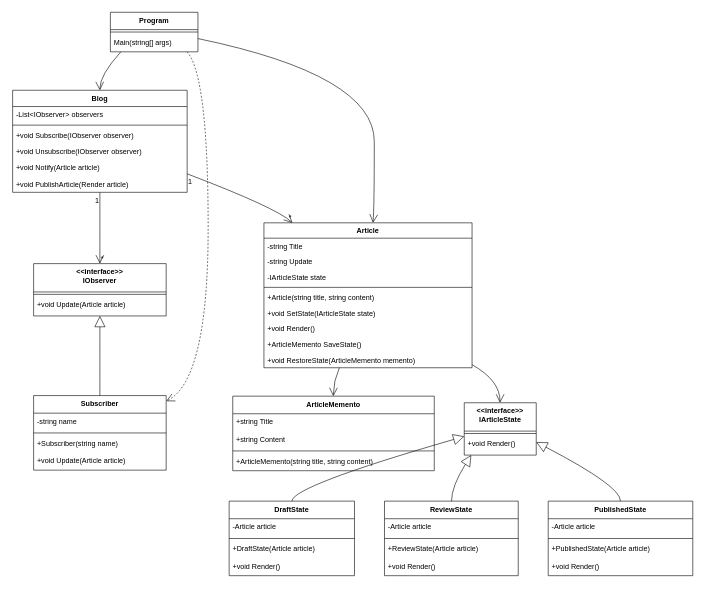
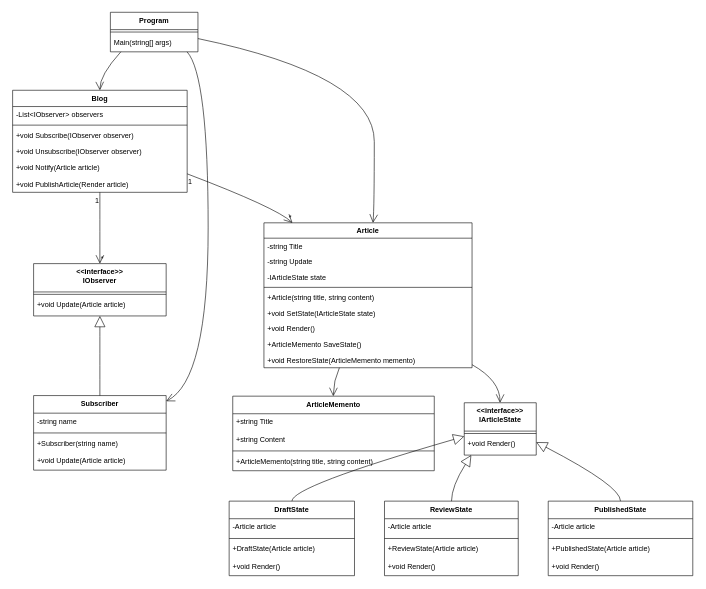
  <mxCell id="0" />
  <mxCell id="1" parent="0" />
  <mxCell id="2" value="Blog" style="swimlane;fontStyle=1;align=center;verticalAlign=top;childLayout=stackLayout;horizontal=1;startSize=27.128;horizontalStack=0;resizeParent=1;resizeParentMax=0;resizeLast=0;collapsible=0;marginBottom=0;" vertex="1" parent="1"><mxGeometry x="20" y="150" width="291" height="170.128" as="geometry" /></mxCell>
  <mxCell id="3" value="-List&lt;IObserver&gt; observers" style="text;strokeColor=none;fillColor=none;align=left;verticalAlign=top;spacingLeft=4;spacingRight=4;overflow=hidden;rotatable=0;points=[[0,0.5],[1,0.5]];portConstraint=eastwest;" vertex="1" parent="2"><mxGeometry y="27.128" width="291" height="27" as="geometry" /></mxCell>
  <mxCell id="4" style="line;strokeWidth=1;fillColor=none;align=left;verticalAlign=middle;spacingTop=-1;spacingLeft=3;spacingRight=3;rotatable=0;labelPosition=right;points=[];portConstraint=eastwest;strokeColor=inherit;" vertex="1" parent="2"><mxGeometry y="54.128" width="291" height="8" as="geometry" /></mxCell>
  <mxCell id="5" value="+void Subscribe(IObserver observer)" style="text;strokeColor=none;fillColor=none;align=left;verticalAlign=top;spacingLeft=4;spacingRight=4;overflow=hidden;rotatable=0;points=[[0,0.5],[1,0.5]];portConstraint=eastwest;" vertex="1" parent="2"><mxGeometry y="62.128" width="291" height="27" as="geometry" /></mxCell>
  <mxCell id="6" value="+void Unsubscribe(IObserver observer)" style="text;strokeColor=none;fillColor=none;align=left;verticalAlign=top;spacingLeft=4;spacingRight=4;overflow=hidden;rotatable=0;points=[[0,0.5],[1,0.5]];portConstraint=eastwest;" vertex="1" parent="2"><mxGeometry y="89.128" width="291" height="27" as="geometry" /></mxCell>
  <mxCell id="7" value="+void Notify(Article article)" style="text;strokeColor=none;fillColor=none;align=left;verticalAlign=top;spacingLeft=4;spacingRight=4;overflow=hidden;rotatable=0;points=[[0,0.5],[1,0.5]];portConstraint=eastwest;" vertex="1" parent="2"><mxGeometry y="116.128" width="291" height="27" as="geometry" /></mxCell>
  <mxCell id="8" value="+void PublishArticle(Render article)" style="text;strokeColor=none;fillColor=none;align=left;verticalAlign=top;spacingLeft=4;spacingRight=4;overflow=hidden;rotatable=0;points=[[0,0.5],[1,0.5]];portConstraint=eastwest;" vertex="1" parent="2"><mxGeometry y="143.128" width="291" height="27" as="geometry" /></mxCell>
  <mxCell id="9" value="&lt;&lt;interface&gt;&gt;&#10;IObserver" style="swimlane;fontStyle=1;align=center;verticalAlign=top;childLayout=stackLayout;horizontal=1;startSize=47.25;horizontalStack=0;resizeParent=1;resizeParentMax=0;resizeLast=0;collapsible=0;marginBottom=0;" vertex="1" parent="1"><mxGeometry x="55" y="439" width="221" height="87.25" as="geometry" /></mxCell>
  <mxCell id="10" style="line;strokeWidth=1;fillColor=none;align=left;verticalAlign=middle;spacingTop=-1;spacingLeft=3;spacingRight=3;rotatable=0;labelPosition=right;points=[];portConstraint=eastwest;strokeColor=inherit;" vertex="1" parent="9"><mxGeometry y="47.25" width="221" height="8" as="geometry" /></mxCell>
  <mxCell id="11" value="+void Update(Article article)" style="text;strokeColor=none;fillColor=none;align=left;verticalAlign=top;spacingLeft=4;spacingRight=4;overflow=hidden;rotatable=0;points=[[0,0.5],[1,0.5]];portConstraint=eastwest;" vertex="1" parent="9"><mxGeometry y="55.25" width="221" height="32" as="geometry" /></mxCell>
  <mxCell id="12" value="Subscriber" style="swimlane;fontStyle=1;align=center;verticalAlign=top;childLayout=stackLayout;horizontal=1;startSize=29.342;horizontalStack=0;resizeParent=1;resizeParentMax=0;resizeLast=0;collapsible=0;marginBottom=0;" vertex="1" parent="1"><mxGeometry x="55" y="659" width="221" height="124.342" as="geometry" /></mxCell>
  <mxCell id="13" value="-string name" style="text;strokeColor=none;fillColor=none;align=left;verticalAlign=top;spacingLeft=4;spacingRight=4;overflow=hidden;rotatable=0;points=[[0,0.5],[1,0.5]];portConstraint=eastwest;" vertex="1" parent="12"><mxGeometry y="29.342" width="221" height="29" as="geometry" /></mxCell>
  <mxCell id="14" style="line;strokeWidth=1;fillColor=none;align=left;verticalAlign=middle;spacingTop=-1;spacingLeft=3;spacingRight=3;rotatable=0;labelPosition=right;points=[];portConstraint=eastwest;strokeColor=inherit;" vertex="1" parent="12"><mxGeometry y="58.342" width="221" height="8" as="geometry" /></mxCell>
  <mxCell id="15" value="+Subscriber(string name)" style="text;strokeColor=none;fillColor=none;align=left;verticalAlign=top;spacingLeft=4;spacingRight=4;overflow=hidden;rotatable=0;points=[[0,0.5],[1,0.5]];portConstraint=eastwest;" vertex="1" parent="12"><mxGeometry y="66.342" width="221" height="29" as="geometry" /></mxCell>
  <mxCell id="16" value="+void Update(Article article)" style="text;strokeColor=none;fillColor=none;align=left;verticalAlign=top;spacingLeft=4;spacingRight=4;overflow=hidden;rotatable=0;points=[[0,0.5],[1,0.5]];portConstraint=eastwest;" vertex="1" parent="12"><mxGeometry y="95.342" width="221" height="29" as="geometry" /></mxCell>
  <mxCell id="17" value="Article" style="swimlane;fontStyle=1;align=center;verticalAlign=top;childLayout=stackLayout;horizontal=1;startSize=25.604;horizontalStack=0;resizeParent=1;resizeParentMax=0;resizeLast=0;collapsible=0;marginBottom=0;" vertex="1" parent="1"><mxGeometry x="439" y="371" width="347" height="241.604" as="geometry" /></mxCell>
  <mxCell id="18" value="-string Title" style="text;strokeColor=none;fillColor=none;align=left;verticalAlign=top;spacingLeft=4;spacingRight=4;overflow=hidden;rotatable=0;points=[[0,0.5],[1,0.5]];portConstraint=eastwest;" vertex="1" parent="17"><mxGeometry y="25.604" width="347" height="26" as="geometry" /></mxCell>
  <mxCell id="19" value="-string Update" style="text;strokeColor=none;fillColor=none;align=left;verticalAlign=top;spacingLeft=4;spacingRight=4;overflow=hidden;rotatable=0;points=[[0,0.5],[1,0.5]];portConstraint=eastwest;" vertex="1" parent="17"><mxGeometry y="51.604" width="347" height="26" as="geometry" /></mxCell>
  <mxCell id="20" value="-IArticleState state" style="text;strokeColor=none;fillColor=none;align=left;verticalAlign=top;spacingLeft=4;spacingRight=4;overflow=hidden;rotatable=0;points=[[0,0.5],[1,0.5]];portConstraint=eastwest;" vertex="1" parent="17"><mxGeometry y="77.604" width="347" height="26" as="geometry" /></mxCell>
  <mxCell id="21" style="line;strokeWidth=1;fillColor=none;align=left;verticalAlign=middle;spacingTop=-1;spacingLeft=3;spacingRight=3;rotatable=0;labelPosition=right;points=[];portConstraint=eastwest;strokeColor=inherit;" vertex="1" parent="17"><mxGeometry y="103.604" width="347" height="8" as="geometry" /></mxCell>
  <mxCell id="22" value="+Article(string title, string content)" style="text;strokeColor=none;fillColor=none;align=left;verticalAlign=top;spacingLeft=4;spacingRight=4;overflow=hidden;rotatable=0;points=[[0,0.5],[1,0.5]];portConstraint=eastwest;" vertex="1" parent="17"><mxGeometry y="111.604" width="347" height="26" as="geometry" /></mxCell>
  <mxCell id="23" value="+void SetState(IArticleState state)" style="text;strokeColor=none;fillColor=none;align=left;verticalAlign=top;spacingLeft=4;spacingRight=4;overflow=hidden;rotatable=0;points=[[0,0.5],[1,0.5]];portConstraint=eastwest;" vertex="1" parent="17"><mxGeometry y="137.604" width="347" height="26" as="geometry" /></mxCell>
  <mxCell id="24" value="+void Render()" style="text;strokeColor=none;fillColor=none;align=left;verticalAlign=top;spacingLeft=4;spacingRight=4;overflow=hidden;rotatable=0;points=[[0,0.5],[1,0.5]];portConstraint=eastwest;" vertex="1" parent="17"><mxGeometry y="163.604" width="347" height="26" as="geometry" /></mxCell>
  <mxCell id="25" value="+ArticleMemento SaveState()" style="text;strokeColor=none;fillColor=none;align=left;verticalAlign=top;spacingLeft=4;spacingRight=4;overflow=hidden;rotatable=0;points=[[0,0.5],[1,0.5]];portConstraint=eastwest;" vertex="1" parent="17"><mxGeometry y="189.604" width="347" height="26" as="geometry" /></mxCell>
  <mxCell id="26" value="+void RestoreState(ArticleMemento memento)" style="text;strokeColor=none;fillColor=none;align=left;verticalAlign=top;spacingLeft=4;spacingRight=4;overflow=hidden;rotatable=0;points=[[0,0.5],[1,0.5]];portConstraint=eastwest;" vertex="1" parent="17"><mxGeometry y="215.604" width="347" height="26" as="geometry" /></mxCell>
  <mxCell id="27" value="ArticleMemento" style="swimlane;fontStyle=1;align=center;verticalAlign=top;childLayout=stackLayout;horizontal=1;startSize=29.308;horizontalStack=0;resizeParent=1;resizeParentMax=0;resizeLast=0;collapsible=0;marginBottom=0;" vertex="1" parent="1"><mxGeometry x="387" y="660" width="336" height="124.308" as="geometry" /></mxCell>
  <mxCell id="28" value="+string Title" style="text;strokeColor=none;fillColor=none;align=left;verticalAlign=top;spacingLeft=4;spacingRight=4;overflow=hidden;rotatable=0;points=[[0,0.5],[1,0.5]];portConstraint=eastwest;" vertex="1" parent="27"><mxGeometry y="29.308" width="336" height="29" as="geometry" /></mxCell>
  <mxCell id="29" value="+string Content" style="text;strokeColor=none;fillColor=none;align=left;verticalAlign=top;spacingLeft=4;spacingRight=4;overflow=hidden;rotatable=0;points=[[0,0.5],[1,0.5]];portConstraint=eastwest;" vertex="1" parent="27"><mxGeometry y="58.308" width="336" height="29" as="geometry" /></mxCell>
  <mxCell id="30" style="line;strokeWidth=1;fillColor=none;align=left;verticalAlign=middle;spacingTop=-1;spacingLeft=3;spacingRight=3;rotatable=0;labelPosition=right;points=[];portConstraint=eastwest;strokeColor=inherit;" vertex="1" parent="27"><mxGeometry y="87.308" width="336" height="8" as="geometry" /></mxCell>
  <mxCell id="31" value="+ArticleMemento(string title, string content)" style="text;strokeColor=none;fillColor=none;align=left;verticalAlign=top;spacingLeft=4;spacingRight=4;overflow=hidden;rotatable=0;points=[[0,0.5],[1,0.5]];portConstraint=eastwest;" vertex="1" parent="27"><mxGeometry y="95.308" width="336" height="29" as="geometry" /></mxCell>
  <mxCell id="32" value="&lt;&lt;interface&gt;&gt;&#10;IArticleState" style="swimlane;fontStyle=1;align=center;verticalAlign=top;childLayout=stackLayout;horizontal=1;startSize=47.25;horizontalStack=0;resizeParent=1;resizeParentMax=0;resizeLast=0;collapsible=0;marginBottom=0;" vertex="1" parent="1"><mxGeometry x="773" y="671" width="120" height="87.25" as="geometry" /></mxCell>
  <mxCell id="33" style="line;strokeWidth=1;fillColor=none;align=left;verticalAlign=middle;spacingTop=-1;spacingLeft=3;spacingRight=3;rotatable=0;labelPosition=right;points=[];portConstraint=eastwest;strokeColor=inherit;" vertex="1" parent="32"><mxGeometry y="47.25" width="120" height="8" as="geometry" /></mxCell>
  <mxCell id="34" value="+void Render()" style="text;strokeColor=none;fillColor=none;align=left;verticalAlign=top;spacingLeft=4;spacingRight=4;overflow=hidden;rotatable=0;points=[[0,0.5],[1,0.5]];portConstraint=eastwest;" vertex="1" parent="32"><mxGeometry y="55.25" width="120" height="32" as="geometry" /></mxCell>
  <mxCell id="35" value="DraftState" style="swimlane;fontStyle=1;align=center;verticalAlign=top;childLayout=stackLayout;horizontal=1;startSize=29.3;horizontalStack=0;resizeParent=1;resizeParentMax=0;resizeLast=0;collapsible=0;marginBottom=0;" vertex="1" parent="1"><mxGeometry x="381" y="835" width="209" height="124.3" as="geometry" /></mxCell>
  <mxCell id="36" value="-Article article" style="text;strokeColor=none;fillColor=none;align=left;verticalAlign=top;spacingLeft=4;spacingRight=4;overflow=hidden;rotatable=0;points=[[0,0.5],[1,0.5]];portConstraint=eastwest;" vertex="1" parent="35"><mxGeometry y="29.3" width="209" height="29" as="geometry" /></mxCell>
  <mxCell id="37" style="line;strokeWidth=1;fillColor=none;align=left;verticalAlign=middle;spacingTop=-1;spacingLeft=3;spacingRight=3;rotatable=0;labelPosition=right;points=[];portConstraint=eastwest;strokeColor=inherit;" vertex="1" parent="35"><mxGeometry y="58.3" width="209" height="8" as="geometry" /></mxCell>
  <mxCell id="38" value="+DraftState(Article article)" style="text;strokeColor=none;fillColor=none;align=left;verticalAlign=top;spacingLeft=4;spacingRight=4;overflow=hidden;rotatable=0;points=[[0,0.5],[1,0.5]];portConstraint=eastwest;" vertex="1" parent="35"><mxGeometry y="66.3" width="209" height="29" as="geometry" /></mxCell>
  <mxCell id="39" value="+void Render()" style="text;strokeColor=none;fillColor=none;align=left;verticalAlign=top;spacingLeft=4;spacingRight=4;overflow=hidden;rotatable=0;points=[[0,0.5],[1,0.5]];portConstraint=eastwest;" vertex="1" parent="35"><mxGeometry y="95.3" width="209" height="29" as="geometry" /></mxCell>
  <mxCell id="40" value="ReviewState" style="swimlane;fontStyle=1;align=center;verticalAlign=top;childLayout=stackLayout;horizontal=1;startSize=29.3;horizontalStack=0;resizeParent=1;resizeParentMax=0;resizeLast=0;collapsible=0;marginBottom=0;" vertex="1" parent="1"><mxGeometry x="640" y="835" width="223" height="124.3" as="geometry" /></mxCell>
  <mxCell id="41" value="-Article article" style="text;strokeColor=none;fillColor=none;align=left;verticalAlign=top;spacingLeft=4;spacingRight=4;overflow=hidden;rotatable=0;points=[[0,0.5],[1,0.5]];portConstraint=eastwest;" vertex="1" parent="40"><mxGeometry y="29.3" width="223" height="29" as="geometry" /></mxCell>
  <mxCell id="42" style="line;strokeWidth=1;fillColor=none;align=left;verticalAlign=middle;spacingTop=-1;spacingLeft=3;spacingRight=3;rotatable=0;labelPosition=right;points=[];portConstraint=eastwest;strokeColor=inherit;" vertex="1" parent="40"><mxGeometry y="58.3" width="223" height="8" as="geometry" /></mxCell>
  <mxCell id="43" value="+ReviewState(Article article)" style="text;strokeColor=none;fillColor=none;align=left;verticalAlign=top;spacingLeft=4;spacingRight=4;overflow=hidden;rotatable=0;points=[[0,0.5],[1,0.5]];portConstraint=eastwest;" vertex="1" parent="40"><mxGeometry y="66.3" width="223" height="29" as="geometry" /></mxCell>
  <mxCell id="44" value="+void Render()" style="text;strokeColor=none;fillColor=none;align=left;verticalAlign=top;spacingLeft=4;spacingRight=4;overflow=hidden;rotatable=0;points=[[0,0.5],[1,0.5]];portConstraint=eastwest;" vertex="1" parent="40"><mxGeometry y="95.3" width="223" height="29" as="geometry" /></mxCell>
  <mxCell id="45" value="PublishedState" style="swimlane;fontStyle=1;align=center;verticalAlign=top;childLayout=stackLayout;horizontal=1;startSize=29.3;horizontalStack=0;resizeParent=1;resizeParentMax=0;resizeLast=0;collapsible=0;marginBottom=0;" vertex="1" parent="1"><mxGeometry x="913" y="835" width="241" height="124.3" as="geometry" /></mxCell>
  <mxCell id="46" value="-Article article" style="text;strokeColor=none;fillColor=none;align=left;verticalAlign=top;spacingLeft=4;spacingRight=4;overflow=hidden;rotatable=0;points=[[0,0.5],[1,0.5]];portConstraint=eastwest;" vertex="1" parent="45"><mxGeometry y="29.3" width="241" height="29" as="geometry" /></mxCell>
  <mxCell id="47" style="line;strokeWidth=1;fillColor=none;align=left;verticalAlign=middle;spacingTop=-1;spacingLeft=3;spacingRight=3;rotatable=0;labelPosition=right;points=[];portConstraint=eastwest;strokeColor=inherit;" vertex="1" parent="45"><mxGeometry y="58.3" width="241" height="8" as="geometry" /></mxCell>
  <mxCell id="48" value="+PublishedState(Article article)" style="text;strokeColor=none;fillColor=none;align=left;verticalAlign=top;spacingLeft=4;spacingRight=4;overflow=hidden;rotatable=0;points=[[0,0.5],[1,0.5]];portConstraint=eastwest;" vertex="1" parent="45"><mxGeometry y="66.3" width="241" height="29" as="geometry" /></mxCell>
  <mxCell id="49" value="+void Render()" style="text;strokeColor=none;fillColor=none;align=left;verticalAlign=top;spacingLeft=4;spacingRight=4;overflow=hidden;rotatable=0;points=[[0,0.5],[1,0.5]];portConstraint=eastwest;" vertex="1" parent="45"><mxGeometry y="95.3" width="241" height="29" as="geometry" /></mxCell>
  <mxCell id="50" value="Program" style="swimlane;fontStyle=1;align=center;verticalAlign=top;childLayout=stackLayout;horizontal=1;startSize=28.907;horizontalStack=0;resizeParent=1;resizeParentMax=0;resizeLast=0;collapsible=0;marginBottom=0;" vertex="1" parent="1"><mxGeometry x="183" y="20" width="146" height="65.907" as="geometry" /></mxCell>
  <mxCell id="51" style="line;strokeWidth=1;fillColor=none;align=left;verticalAlign=middle;spacingTop=-1;spacingLeft=3;spacingRight=3;rotatable=0;labelPosition=right;points=[];portConstraint=eastwest;strokeColor=inherit;" vertex="1" parent="50"><mxGeometry y="28.907" width="146" height="8" as="geometry" /></mxCell>
  <mxCell id="52" value="Main(string[] args)" style="text;strokeColor=none;fillColor=none;align=left;verticalAlign=top;spacingLeft=4;spacingRight=4;overflow=hidden;rotatable=0;points=[[0,0.5],[1,0.5]];portConstraint=eastwest;" vertex="1" parent="50"><mxGeometry y="36.907" width="146" height="29" as="geometry" /></mxCell>
  <mxCell id="53" value="" style="curved=1;startArrow=none;endArrow=open;endSize=12;exitX=0.5;exitY=1.0;entryX=0.5;entryY=0;rounded=0;" edge="1" parent="1" source="2" target="9"><mxGeometry relative="1" as="geometry"><Array as="points" /></mxGeometry></mxCell>
  <mxCell id="54" value="1" style="edgeLabel;resizable=0;labelBackgroundColor=none;fontSize=12;align=right;verticalAlign=top;" vertex="1" parent="53"><mxGeometry x="-1" relative="1" as="geometry" /></mxCell>
  <mxCell id="55" value="*" style="edgeLabel;resizable=0;labelBackgroundColor=none;fontSize=12;align=left;verticalAlign=bottom;" vertex="1" parent="53"><mxGeometry x="1" relative="1" as="geometry" /></mxCell>
  <mxCell id="56" value="" style="curved=1;startArrow=block;startSize=16;startFill=0;endArrow=none;exitX=0.5;exitY=0.995;entryX=0.5;entryY=0.004;rounded=0;" edge="1" parent="1" source="9" target="12"><mxGeometry relative="1" as="geometry"><Array as="points" /></mxGeometry></mxCell>
  <mxCell id="57" value="" style="curved=1;startArrow=none;endArrow=open;endSize=12;exitX=1.0;exitY=0.819;entryX=0.137;entryY=0.0;rounded=0;" edge="1" parent="1" source="2" target="17"><mxGeometry relative="1" as="geometry"><Array as="points"><mxPoint x="460" y="346" /></Array></mxGeometry></mxCell>
  <mxCell id="58" value="1" style="edgeLabel;resizable=0;labelBackgroundColor=none;fontSize=12;align=left;verticalAlign=top;" vertex="1" parent="57"><mxGeometry x="-1" relative="1" as="geometry" /></mxCell>
  <mxCell id="59" value="*" style="edgeLabel;resizable=0;labelBackgroundColor=none;fontSize=12;align=right;verticalAlign=bottom;" vertex="1" parent="57"><mxGeometry x="1" relative="1" as="geometry" /></mxCell>
  <mxCell id="60" value="" style="curved=1;startArrow=none;endArrow=open;endSize=12;exitX=0.362;exitY=1.002;entryX=0.499;entryY=-0.004;rounded=0;" edge="1" parent="1" source="17" target="27"><mxGeometry relative="1" as="geometry"><Array as="points"><mxPoint x="555" y="634" /></Array></mxGeometry></mxCell>
  <mxCell id="61" value="" style="curved=1;startArrow=none;endArrow=open;endSize=12;exitX=1.001;exitY=0.98;entryX=0.497;entryY=-0.001;rounded=0;" edge="1" parent="1" source="17" target="32"><mxGeometry relative="1" as="geometry"><Array as="points"><mxPoint x="833" y="634" /></Array></mxGeometry></mxCell>
  <mxCell id="62" value="" style="curved=1;startArrow=block;startSize=16;startFill=0;endArrow=none;exitX=-0.003;exitY=0.644;entryX=0.501;entryY=-0.001;rounded=0;" edge="1" parent="1" source="32" target="35"><mxGeometry relative="1" as="geometry"><Array as="points"><mxPoint x="486" y="810" /></Array></mxGeometry></mxCell>
  <mxCell id="63" value="" style="curved=1;startArrow=block;startSize=16;startFill=0;endArrow=none;exitX=0.102;exitY=0.994;entryX=0.501;entryY=-0.001;rounded=0;" edge="1" parent="1" source="32" target="40"><mxGeometry relative="1" as="geometry"><Array as="points"><mxPoint x="752" y="810" /></Array></mxGeometry></mxCell>
  <mxCell id="64" value="" style="curved=1;startArrow=block;startSize=16;startFill=0;endArrow=none;exitX=0.996;exitY=0.751;entryX=0.5;entryY=-0.001;rounded=0;" edge="1" parent="1" source="32" target="45"><mxGeometry relative="1" as="geometry"><Array as="points"><mxPoint x="1034" y="810" /></Array></mxGeometry></mxCell>
  <mxCell id="65" value="" style="curved=1;startArrow=none;endArrow=open;endSize=12;exitX=0.117;exitY=1.003;entryX=0.5;entryY=0.002;rounded=0;" edge="1" parent="1" source="50" target="2"><mxGeometry relative="1" as="geometry"><Array as="points"><mxPoint x="165" y="125" /></Array></mxGeometry></mxCell>
- <mxCell id="66" value="" style="curved=1;startArrow=none;endArrow=open;endSize=12;exitX=0.878;exitY=1.003;entryX=1.0;entryY=0.075;rounded=0;dashed=1;" edge="1" parent="1" source="50" target="12"><mxGeometry relative="1" as="geometry"><Array as="points"><mxPoint x="346" y="125" /><mxPoint x="346" y="634" /></Array></mxGeometry></mxCell>
+ <mxCell id="66" value="" style="curved=1;startArrow=none;endArrow=open;endSize=12;exitX=0.878;exitY=1.003;entryX=1.0;entryY=0.075;rounded=0;" edge="1" parent="1" source="50" target="12"><mxGeometry relative="1" as="geometry"><Array as="points"><mxPoint x="346" y="125" /><mxPoint x="346" y="634" /></Array></mxGeometry></mxCell>
  <mxCell id="67" value="" style="curved=1;startArrow=none;endArrow=open;endSize=12;exitX=0.998;exitY=0.664;entryX=0.524;entryY=0.0;rounded=0;" edge="1" parent="1" source="50" target="17"><mxGeometry relative="1" as="geometry"><Array as="points"><mxPoint x="623" y="125" /><mxPoint x="623" y="346" /></Array></mxGeometry></mxCell>
